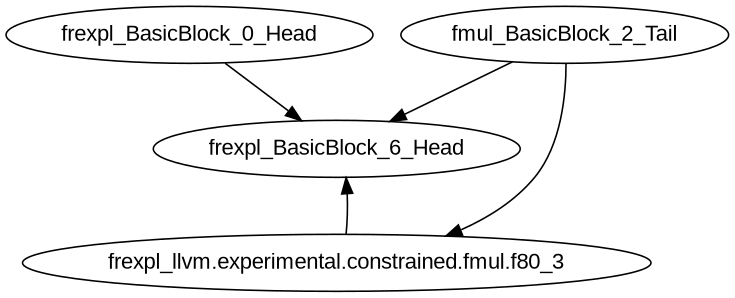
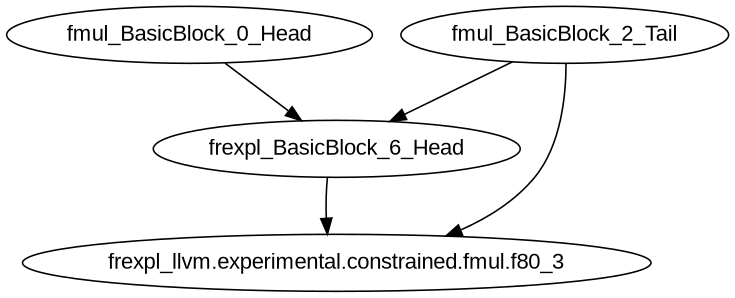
  digraph {
    fontname="Liberation Sans"
    node [fontname="Liberation Sans"]
    edge [fontname="Liberation Sans"]
    n1 [label=frexpl_BasicBlock_6_Head]
    "frexpl_llvm.experimental.constrained.fmul.f80_3"
-   frexpl_BasicBlock_0_Head
+   frexpl_BasicBlock_0_Head [label=fmul_BasicBlock_0_Head]
    n4 [label=fmul_BasicBlock_2_Tail]
-   "frexpl_llvm.experimental.constrained.fmul.f80_3" -> n1
+   n1 -> "frexpl_llvm.experimental.constrained.fmul.f80_3"
    frexpl_BasicBlock_0_Head -> n1
    n4 -> n1
    n4 -> "frexpl_llvm.experimental.constrained.fmul.f80_3"
  }
